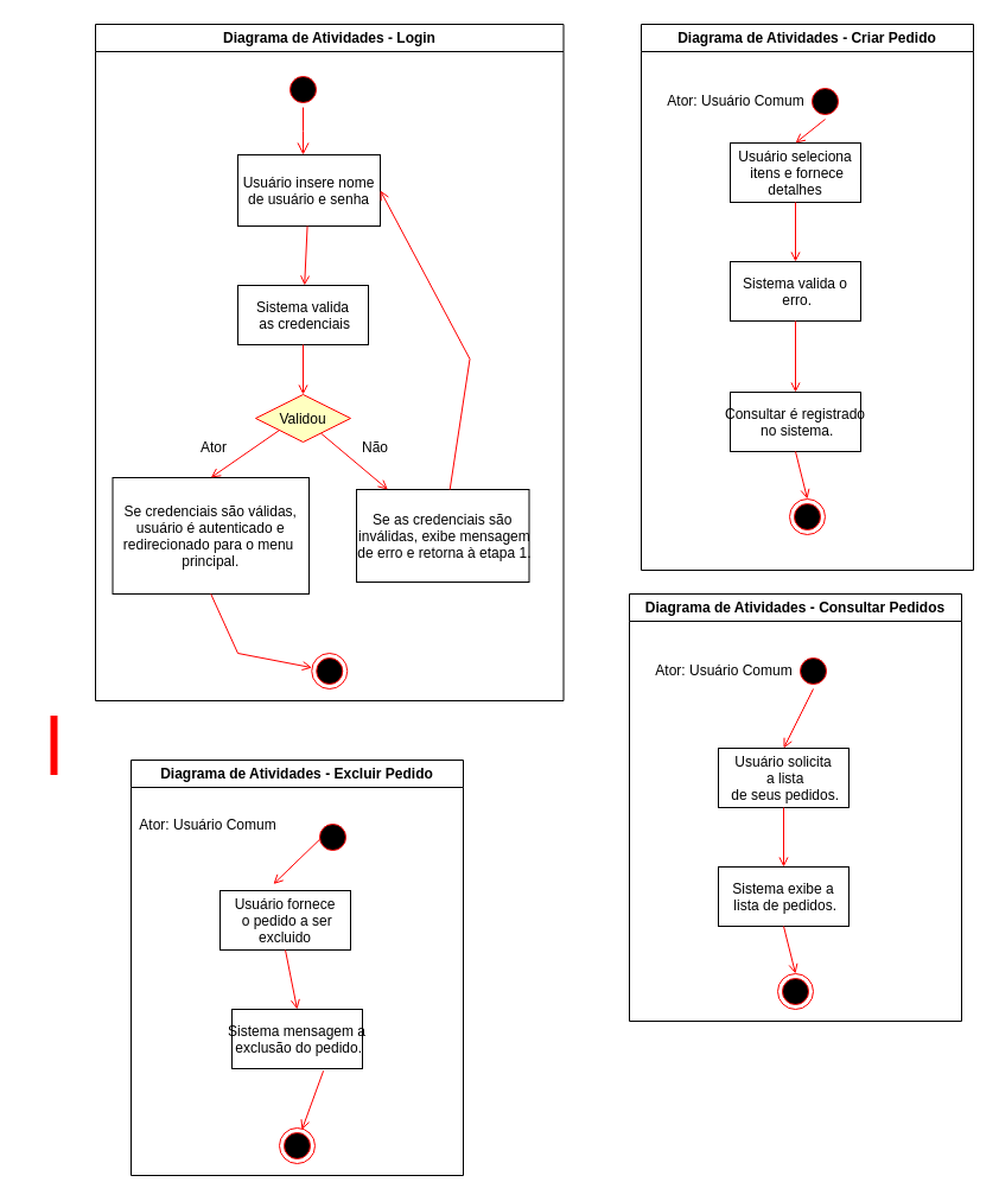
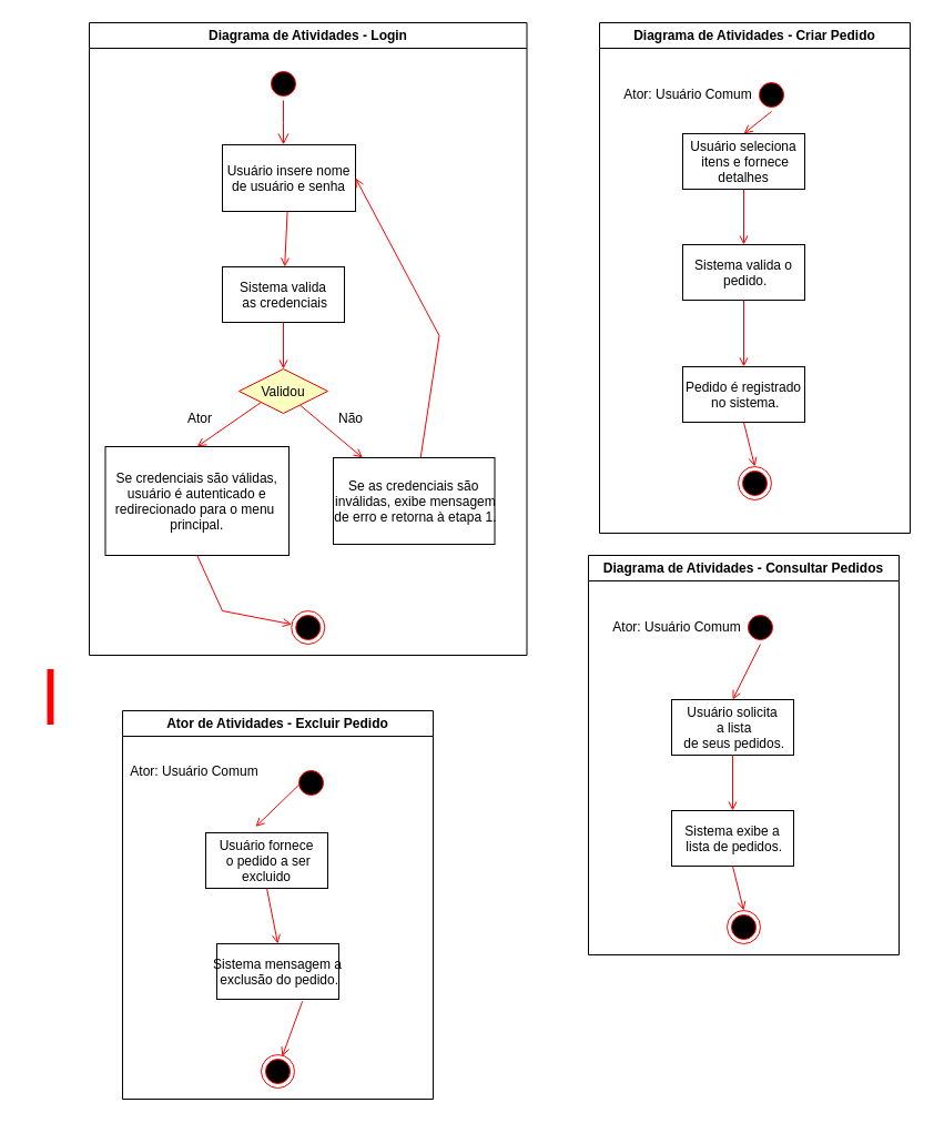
  <mxCell id="0" />
  <mxCell id="1" parent="0" />
  <mxCell id="2" value="Diagrama de Atividades - Login" style="swimlane;whiteSpace=wrap" parent="1" vertex="1"><mxGeometry x="80" y="20" width="394.5" height="570" as="geometry" /></mxCell>
  <mxCell id="3" value="" style="ellipse;shape=startState;fillColor=#000000;strokeColor=#ff0000;" parent="2" vertex="1"><mxGeometry x="160" y="40" width="30" height="30" as="geometry" /></mxCell>
  <mxCell id="4" value="" style="edgeStyle=elbowEdgeStyle;elbow=horizontal;verticalAlign=bottom;endArrow=open;endSize=8;strokeColor=#FF0000;endFill=1;rounded=0" parent="2" source="3" target="5" edge="1"><mxGeometry x="160" y="40" as="geometry"><mxPoint x="175" y="110" as="targetPoint" /></mxGeometry></mxCell>
  <mxCell id="5" value="Usuário insere nome &#10;de usuário e senha" style="" parent="2" vertex="1"><mxGeometry x="120" y="110" width="120" height="60" as="geometry" /></mxCell>
  <mxCell id="6" value="Sistema valida&#10; as credenciais  " style="" parent="2" vertex="1"><mxGeometry x="120" y="220" width="110" height="50" as="geometry" /></mxCell>
  <mxCell id="7" value="" style="endArrow=open;strokeColor=#FF0000;endFill=1;rounded=0" parent="2" source="5" target="6" edge="1"><mxGeometry relative="1" as="geometry" /></mxCell>
  <mxCell id="8" value="Se as credenciais são&#10; inválidas, exibe mensagem&#10; de erro e retorna à etapa 1." style="" parent="2" vertex="1"><mxGeometry x="220" y="392" width="145.5" height="78" as="geometry" /></mxCell>
  <mxCell id="9" value="" style="endArrow=open;strokeColor=#FF0000;endFill=1;rounded=0" parent="2" source="10" target="8" edge="1"><mxGeometry relative="1" as="geometry" /></mxCell>
  <mxCell id="10" value="Validou" style="rhombus;fillColor=#ffffc0;strokeColor=#ff0000;" vertex="1" parent="2"><mxGeometry x="135" y="312" width="80" height="40" as="geometry" /></mxCell>
  <mxCell id="11" value="" style="endArrow=open;strokeColor=#FF0000;endFill=1;rounded=0" edge="1" parent="2" source="6" target="10"><mxGeometry relative="1" as="geometry"><mxPoint x="337.5" y="398" as="sourcePoint" /><mxPoint x="326.5" y="560" as="targetPoint" /></mxGeometry></mxCell>
  <mxCell id="12" value="" style="endArrow=open;strokeColor=#FF0000;endFill=1;rounded=0;entryX=1;entryY=0.5;entryDx=0;entryDy=0;" parent="2" source="8" target="5" edge="1"><mxGeometry relative="1" as="geometry"><mxPoint x="285.5" y="142" as="targetPoint" /><Array as="points"><mxPoint x="315.5" y="282" /></Array></mxGeometry></mxCell>
  <mxCell id="13" value="Não" style="text;html=1;strokeColor=none;fillColor=none;align=center;verticalAlign=middle;whiteSpace=wrap;rounded=0;" vertex="1" parent="2"><mxGeometry x="205.5" y="342" width="60" height="30" as="geometry" /></mxCell>
  <mxCell id="14" value="Se credenciais são válidas, &#10;usuário é autenticado e &#10;redirecionado para o menu &#10;principal." style="" vertex="1" parent="2"><mxGeometry x="14.5" y="382" width="165.5" height="98" as="geometry" /></mxCell>
  <mxCell id="15" value="" style="endArrow=open;strokeColor=#FF0000;endFill=1;rounded=0;entryX=0.5;entryY=0;entryDx=0;entryDy=0;exitX=0;exitY=1;exitDx=0;exitDy=0;" edge="1" parent="2" source="10" target="14"><mxGeometry relative="1" as="geometry"><mxPoint x="185" y="280" as="sourcePoint" /><mxPoint x="185" y="322" as="targetPoint" /></mxGeometry></mxCell>
  <mxCell id="16" value="Ator" style="text;html=1;strokeColor=none;fillColor=none;align=center;verticalAlign=middle;whiteSpace=wrap;rounded=0;" vertex="1" parent="2"><mxGeometry x="70" y="342" width="60" height="30" as="geometry" /></mxCell>
  <mxCell id="17" value="" style="ellipse;shape=endState;fillColor=#000000;strokeColor=#ff0000" vertex="1" parent="2"><mxGeometry x="182.25" y="530" width="30" height="30" as="geometry" /></mxCell>
  <mxCell id="18" value="" style="endArrow=open;strokeColor=#FF0000;endFill=1;rounded=0;exitX=0.5;exitY=1;exitDx=0;exitDy=0;" edge="1" parent="2" source="14" target="17"><mxGeometry relative="1" as="geometry"><mxPoint x="200" y="355" as="sourcePoint" /><mxPoint x="256" y="402" as="targetPoint" /><Array as="points"><mxPoint x="120" y="530" /></Array></mxGeometry></mxCell>
- <mxCell id="19" value="Diagrama de Atividades - Excluir Pedido" style="swimlane;whiteSpace=wrap" parent="1" vertex="1"><mxGeometry x="110" y="640" width="280" height="350" as="geometry" /></mxCell>
+ <mxCell id="19" value="Ator de Atividades - Excluir Pedido" style="swimlane;whiteSpace=wrap" parent="1" vertex="1"><mxGeometry x="110" y="640" width="280" height="350" as="geometry" /></mxCell>
  <mxCell id="20" value="" style="ellipse;shape=startState;fillColor=#000000;strokeColor=#ff0000;" parent="19" vertex="1"><mxGeometry x="155" y="50" width="30" height="30" as="geometry" /></mxCell>
  <mxCell id="21" value="Usuário fornece&#10; o pedido a ser&#10;excluido" style="" parent="19" vertex="1"><mxGeometry x="75" y="110" width="110" height="50" as="geometry" /></mxCell>
  <mxCell id="22" value="Sistema mensagem a&#10; exclusão do pedido." style="" parent="19" vertex="1"><mxGeometry x="85" y="210" width="110" height="50" as="geometry" /></mxCell>
  <mxCell id="23" value="Ator: Usuário Comum" style="text;html=1;strokeColor=none;fillColor=none;align=center;verticalAlign=middle;whiteSpace=wrap;rounded=0;" vertex="1" parent="19"><mxGeometry y="40" width="130" height="30" as="geometry" /></mxCell>
  <mxCell id="24" value="" style="ellipse;shape=endState;fillColor=#000000;strokeColor=#ff0000" vertex="1" parent="19"><mxGeometry x="125" y="310" width="30" height="30" as="geometry" /></mxCell>
  <mxCell id="25" value="" style="endArrow=open;strokeColor=#FF0000;endFill=1;rounded=0;exitX=0.137;exitY=0.556;exitDx=0;exitDy=0;entryX=0.409;entryY=-0.11;entryDx=0;entryDy=0;entryPerimeter=0;exitPerimeter=0;" edge="1" parent="19" source="20" target="21"><mxGeometry relative="1" as="geometry"><mxPoint x="77" y="-130" as="sourcePoint" /><mxPoint x="163" y="-68" as="targetPoint" /><Array as="points" /></mxGeometry></mxCell>
  <mxCell id="26" value="" style="endArrow=open;strokeColor=#FF0000;endFill=1;rounded=0;exitX=0.5;exitY=1;exitDx=0;exitDy=0;entryX=0.5;entryY=0;entryDx=0;entryDy=0;" edge="1" parent="19" source="21" target="22"><mxGeometry relative="1" as="geometry"><mxPoint x="179" y="87" as="sourcePoint" /><mxPoint x="140" y="125" as="targetPoint" /><Array as="points" /></mxGeometry></mxCell>
  <mxCell id="27" value="" style="endArrow=open;strokeColor=#FF0000;endFill=1;rounded=0;exitX=0.701;exitY=1.036;exitDx=0;exitDy=0;entryX=0.632;entryY=0.051;entryDx=0;entryDy=0;entryPerimeter=0;exitPerimeter=0;" edge="1" parent="19" source="22" target="24"><mxGeometry relative="1" as="geometry"><mxPoint x="169" y="77" as="sourcePoint" /><mxPoint x="130" y="115" as="targetPoint" /><Array as="points" /></mxGeometry></mxCell>
  <mxCell id="28" value="Diagrama de Atividades - Criar Pedido" style="swimlane;whiteSpace=wrap" parent="1" vertex="1"><mxGeometry x="540" y="20" width="280" height="460" as="geometry" /></mxCell>
  <mxCell id="29" value="Usuário seleciona&#10; itens e fornece&#10;detalhes" style="" parent="28" vertex="1"><mxGeometry x="75" y="100" width="110" height="50" as="geometry" /></mxCell>
  <mxCell id="30" value="" style="ellipse;shape=endState;fillColor=#000000;strokeColor=#ff0000" parent="28" vertex="1"><mxGeometry x="125" y="400" width="30" height="30" as="geometry" /></mxCell>
  <mxCell id="31" value="" style="endArrow=open;strokeColor=#FF0000;endFill=1;rounded=0;entryX=0.5;entryY=0;entryDx=0;entryDy=0;" parent="28" source="29" target="34" edge="1"><mxGeometry relative="1" as="geometry"><mxPoint x="130" y="190" as="targetPoint" /></mxGeometry></mxCell>
  <mxCell id="32" value="Ator: Usuário Comum" style="text;html=1;strokeColor=none;fillColor=none;align=center;verticalAlign=middle;whiteSpace=wrap;rounded=0;" vertex="1" parent="28"><mxGeometry x="20" y="50" width="120" height="30" as="geometry" /></mxCell>
  <mxCell id="33" value="" style="ellipse;shape=startState;fillColor=#000000;strokeColor=#ff0000;" vertex="1" parent="28"><mxGeometry x="140" y="50" width="30" height="30" as="geometry" /></mxCell>
- <mxCell id="34" value="Sistema valida o&#10; erro." style="" vertex="1" parent="28"><mxGeometry x="75" y="200" width="110" height="50" as="geometry" /></mxCell>
- <mxCell id="35" value="Consultar é registrado&#10; no sistema." style="" vertex="1" parent="28"><mxGeometry x="75" y="310" width="110" height="50" as="geometry" /></mxCell>
+ <mxCell id="34" value="Sistema valida o&#10; pedido." style="" vertex="1" parent="28"><mxGeometry x="75" y="200" width="110" height="50" as="geometry" /></mxCell>
+ <mxCell id="35" value="Pedido é registrado&#10; no sistema." style="" vertex="1" parent="28"><mxGeometry x="75" y="310" width="110" height="50" as="geometry" /></mxCell>
  <mxCell id="36" value="" style="endArrow=open;strokeColor=#FF0000;endFill=1;rounded=0;entryX=0.5;entryY=0;entryDx=0;entryDy=0;exitX=0.5;exitY=1;exitDx=0;exitDy=0;" edge="1" parent="28" source="34" target="35"><mxGeometry relative="1" as="geometry"><mxPoint x="140" y="160" as="sourcePoint" /><mxPoint x="140" y="210" as="targetPoint" /></mxGeometry></mxCell>
  <mxCell id="37" value="" style="endArrow=open;strokeColor=#FF0000;endFill=1;rounded=0;entryX=0.5;entryY=0;entryDx=0;entryDy=0;exitX=0.5;exitY=1;exitDx=0;exitDy=0;" edge="1" parent="28" source="35" target="30"><mxGeometry relative="1" as="geometry"><mxPoint x="140" y="260" as="sourcePoint" /><mxPoint x="140" y="320" as="targetPoint" /></mxGeometry></mxCell>
  <mxCell id="38" value="" style="endArrow=open;strokeColor=#FF0000;endFill=1;rounded=0;entryX=0.5;entryY=0;entryDx=0;entryDy=0;exitX=0.5;exitY=1;exitDx=0;exitDy=0;" edge="1" parent="28" source="33" target="29"><mxGeometry relative="1" as="geometry"><mxPoint x="140" y="160" as="sourcePoint" /><mxPoint x="140" y="210" as="targetPoint" /></mxGeometry></mxCell>
  <mxCell id="39" value="" style="shape=line;strokeWidth=6;strokeColor=#ff0000;rotation=90" parent="1" vertex="1"><mxGeometry x="20" y="620" width="50" height="15" as="geometry" /></mxCell>
  <mxCell id="40" value="Diagrama de Atividades - Consultar Pedidos" style="swimlane;whiteSpace=wrap" vertex="1" parent="1"><mxGeometry x="530" y="500" width="280" height="360" as="geometry" /></mxCell>
  <mxCell id="41" value="Usuário solicita&#10; a lista&#10; de seus pedidos." style="" vertex="1" parent="40"><mxGeometry x="75" y="130" width="110" height="50" as="geometry" /></mxCell>
  <mxCell id="42" value="" style="ellipse;shape=endState;fillColor=#000000;strokeColor=#ff0000" vertex="1" parent="40"><mxGeometry x="125" y="320" width="30" height="30" as="geometry" /></mxCell>
  <mxCell id="43" value="" style="endArrow=open;strokeColor=#FF0000;endFill=1;rounded=0;entryX=0.5;entryY=0;entryDx=0;entryDy=0;" edge="1" parent="40" source="41" target="46"><mxGeometry relative="1" as="geometry"><mxPoint x="130" y="190" as="targetPoint" /></mxGeometry></mxCell>
  <mxCell id="44" value="Ator: Usuário Comum" style="text;html=1;strokeColor=none;fillColor=none;align=center;verticalAlign=middle;whiteSpace=wrap;rounded=0;" vertex="1" parent="40"><mxGeometry x="20" y="50" width="120" height="30" as="geometry" /></mxCell>
  <mxCell id="45" value="" style="ellipse;shape=startState;fillColor=#000000;strokeColor=#ff0000;" vertex="1" parent="40"><mxGeometry x="140" y="50" width="30" height="30" as="geometry" /></mxCell>
  <mxCell id="46" value="Sistema exibe a&#10; lista de pedidos." style="" vertex="1" parent="40"><mxGeometry x="75" y="230" width="110" height="50" as="geometry" /></mxCell>
  <mxCell id="47" value="" style="endArrow=open;strokeColor=#FF0000;endFill=1;rounded=0;entryX=0.5;entryY=0;entryDx=0;entryDy=0;exitX=0.5;exitY=1;exitDx=0;exitDy=0;" edge="1" parent="40" source="46" target="42"><mxGeometry relative="1" as="geometry"><mxPoint x="140" y="160" as="sourcePoint" /><mxPoint x="130" y="310" as="targetPoint" /></mxGeometry></mxCell>
  <mxCell id="48" value="" style="endArrow=open;strokeColor=#FF0000;endFill=1;rounded=0;entryX=0.5;entryY=0;entryDx=0;entryDy=0;exitX=0.5;exitY=1;exitDx=0;exitDy=0;" edge="1" parent="40" source="45" target="41"><mxGeometry relative="1" as="geometry"><mxPoint x="140" y="240" as="targetPoint" /><mxPoint x="140" y="190" as="sourcePoint" /></mxGeometry></mxCell>
